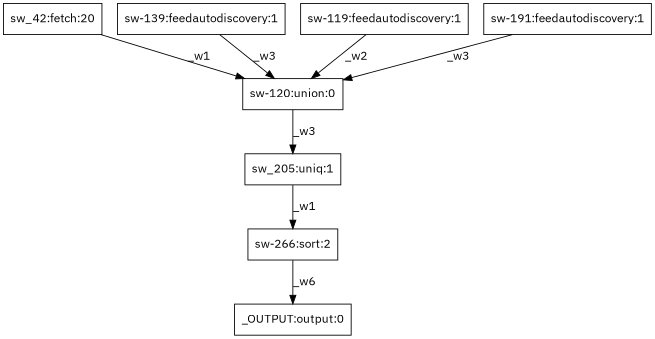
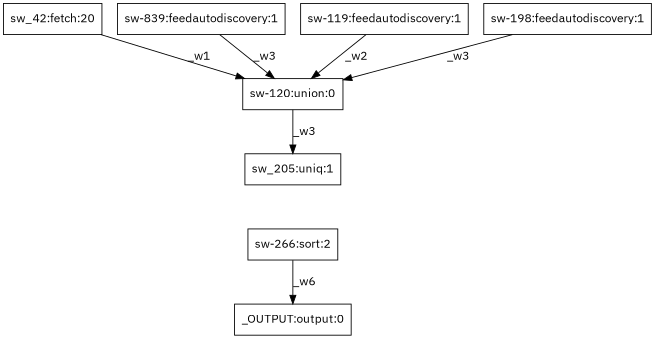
  digraph {
    fontname="IBM Plex Sans"
    node [fontname="IBM Plex Sans" shape=box]
    edge [fontname="IBM Plex Sans"]
    n1 [label="_OUTPUT:output:0"]
    n2 [label="sw_42:fetch:20"]
    n3 [label="sw-120:union:0"]
    n4 [label="sw_205:uniq:1"]
-   n5 [label="sw-139:feedautodiscovery:1"]
+   n5 [label="sw-839:feedautodiscovery:1"]
    n6 [label="sw-266:sort:2"]
    n7 [label="sw-119:feedautodiscovery:1"]
-   n8 [label="sw-191:feedautodiscovery:1"]
+   n8 [label="sw-198:feedautodiscovery:1"]
    n2 -> n3 [label=_w1]
    n3 -> n4 [label=_w3]
-   n4 -> n6 [label=_w1]
    n5 -> n3 [label=_w3]
    n6 -> n1 [label=_w6]
    n7 -> n3 [label=_w2]
    n8 -> n3 [label=_w3]
  }
